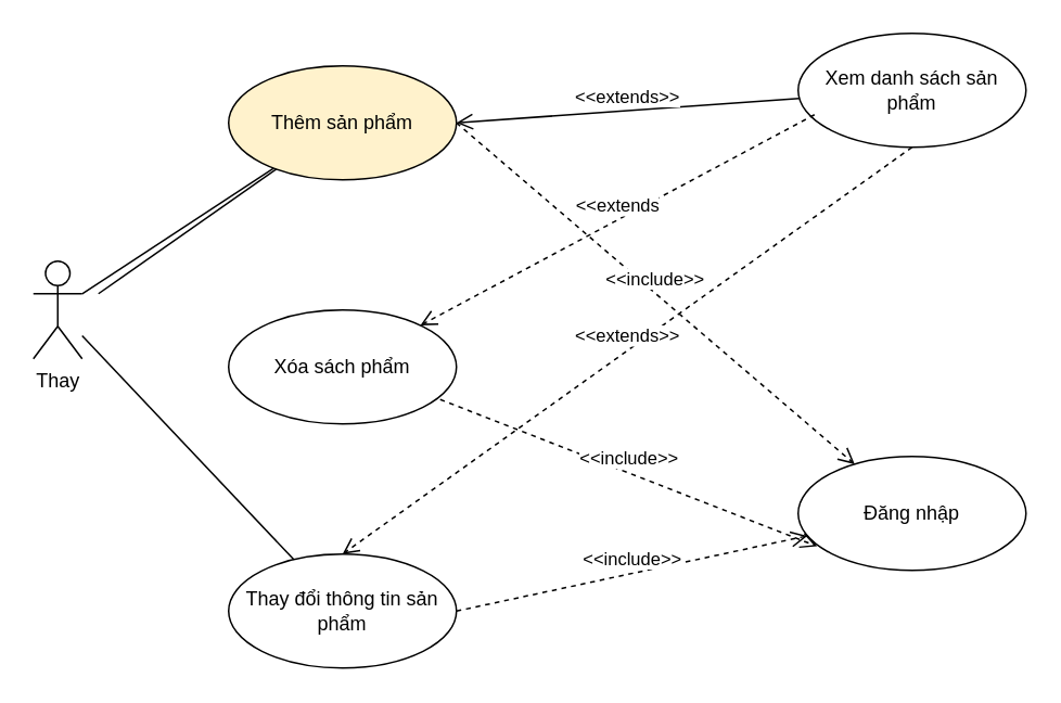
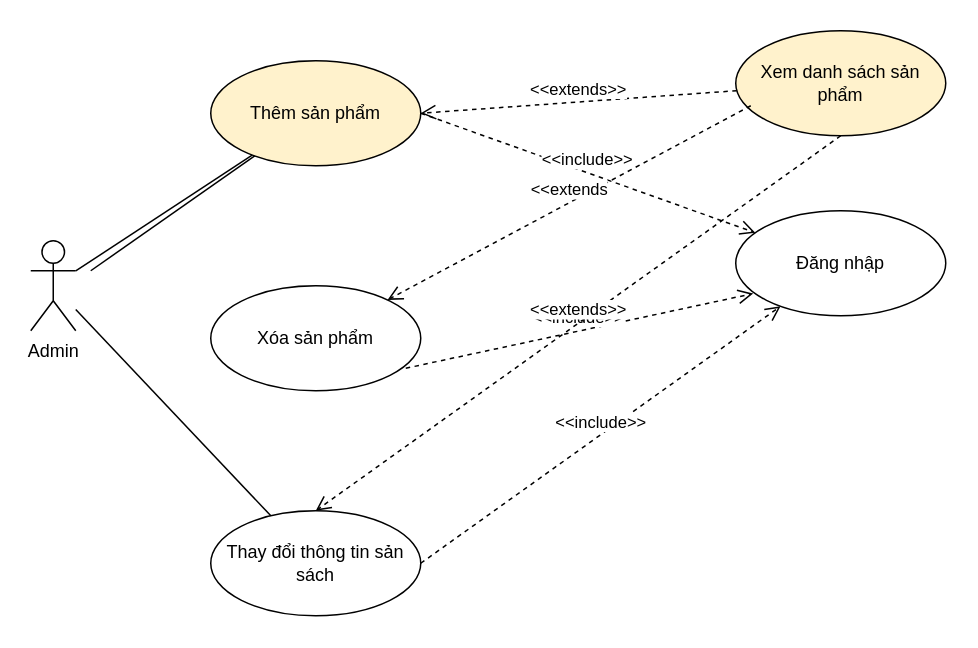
  <mxCell id="0" />
  <mxCell id="1" parent="0" />
- <mxCell id="2" value="Thay" style="shape=umlActor;verticalLabelPosition=bottom;labelBackgroundColor=#ffffff;verticalAlign=top;html=1;outlineConnect=0;" parent="1" vertex="1"><mxGeometry x="20" y="160" width="30" height="60" as="geometry" /></mxCell>
+ <mxCell id="2" value="Admin" style="shape=umlActor;verticalLabelPosition=bottom;labelBackgroundColor=#ffffff;verticalAlign=top;html=1;outlineConnect=0;" parent="1" vertex="1"><mxGeometry x="20" y="160" width="30" height="60" as="geometry" /></mxCell>
  <mxCell id="3" value="Thêm sản phẩm" style="ellipse;whiteSpace=wrap;html=1;fillColor=#fff2cc;" parent="1" vertex="1"><mxGeometry x="140" y="40" width="140" height="70" as="geometry" /></mxCell>
- <mxCell id="4" value="Xóa sách phẩm" style="ellipse;whiteSpace=wrap;html=1;" parent="1" vertex="1"><mxGeometry x="140" y="190" width="140" height="70" as="geometry" /></mxCell>
- <mxCell id="5" value="Thay đổi thông tin sản phẩm" style="ellipse;whiteSpace=wrap;html=1;" parent="1" vertex="1"><mxGeometry x="140" y="340" width="140" height="70" as="geometry" /></mxCell>
- <mxCell id="6" value="Đăng nhập" style="ellipse;whiteSpace=wrap;html=1;" parent="1" vertex="1"><mxGeometry x="490" y="280" width="140" height="70" as="geometry" /></mxCell>
- <mxCell id="7" value="Xem danh sách sản phẩm" style="ellipse;whiteSpace=wrap;html=1;" parent="1" vertex="1"><mxGeometry x="490" y="20" width="140" height="70" as="geometry" /></mxCell>
+ <mxCell id="4" value="Xóa sản phẩm" style="ellipse;whiteSpace=wrap;html=1;" parent="1" vertex="1"><mxGeometry x="140" y="190" width="140" height="70" as="geometry" /></mxCell>
+ <mxCell id="5" value="Thay đổi thông tin sản sách" style="ellipse;whiteSpace=wrap;html=1;" parent="1" vertex="1"><mxGeometry x="140" y="340" width="140" height="70" as="geometry" /></mxCell>
+ <mxCell id="6" value="Đăng nhập" style="ellipse;whiteSpace=wrap;html=1;" parent="1" vertex="1"><mxGeometry x="490" y="140" width="140" height="70" as="geometry" /></mxCell>
+ <mxCell id="7" value="Xem danh sách sản phẩm" style="ellipse;whiteSpace=wrap;html=1;fillColor=#fff2cc;" parent="1" vertex="1"><mxGeometry x="490" y="20" width="140" height="70" as="geometry" /></mxCell>
  <mxCell id="8" value="" style="endArrow=none;html=1;" parent="1" target="3" edge="1"><mxGeometry width="50" height="50" relative="1" as="geometry"><mxPoint x="60" y="180" as="sourcePoint" /><mxPoint x="120" y="130" as="targetPoint" /></mxGeometry></mxCell>
  <mxCell id="9" value="" style="endArrow=none;html=1;" parent="1" source="2" target="3" edge="1"><mxGeometry width="50" height="50" relative="1" as="geometry"><mxPoint x="130" y="250" as="sourcePoint" /><mxPoint x="130" y="225" as="targetPoint" /></mxGeometry></mxCell>
  <mxCell id="10" value="" style="endArrow=none;html=1;" parent="1" source="2" target="5" edge="1"><mxGeometry width="50" height="50" relative="1" as="geometry"><mxPoint x="90" y="300" as="sourcePoint" /><mxPoint x="90" y="225" as="targetPoint" /></mxGeometry></mxCell>
  <mxCell id="11" value="&amp;lt;&amp;lt;include&amp;gt;&amp;gt;" style="html=1;verticalAlign=bottom;endArrow=open;dashed=1;endSize=8;" parent="1" target="6" edge="1"><mxGeometry relative="1" as="geometry"><mxPoint x="280" y="75" as="sourcePoint" /><mxPoint x="360" y="185" as="targetPoint" /></mxGeometry></mxCell>
  <mxCell id="12" value="&amp;lt;&amp;lt;include&amp;gt;&amp;gt;" style="html=1;verticalAlign=bottom;endArrow=open;dashed=1;endSize=8;entryX=0.083;entryY=0.789;entryDx=0;entryDy=0;entryPerimeter=0;" parent="1" target="6" edge="1"><mxGeometry relative="1" as="geometry"><mxPoint x="270" y="245" as="sourcePoint" /><mxPoint x="380" y="135" as="targetPoint" /></mxGeometry></mxCell>
  <mxCell id="13" value="&amp;lt;&amp;lt;include&amp;gt;&amp;gt;" style="html=1;verticalAlign=bottom;endArrow=open;dashed=1;endSize=8;" parent="1" target="6" edge="1"><mxGeometry relative="1" as="geometry"><mxPoint x="280" y="375" as="sourcePoint" /><mxPoint x="490" y="245" as="targetPoint" /></mxGeometry></mxCell>
- <mxCell id="14" value="&amp;lt;&amp;lt;extends&amp;gt;&amp;gt;" style="html=1;verticalAlign=bottom;endArrow=open;dashed=0;endSize=8;entryX=1;entryY=0.5;entryDx=0;entryDy=0;" parent="1" source="7" target="3" edge="1"><mxGeometry relative="1" as="geometry"><mxPoint x="490" y="40" as="sourcePoint" /><mxPoint x="410" y="40" as="targetPoint" /></mxGeometry></mxCell>
+ <mxCell id="14" value="&amp;lt;&amp;lt;extends&amp;gt;&amp;gt;" style="html=1;verticalAlign=bottom;endArrow=open;dashed=1;endSize=8;entryX=1;entryY=0.5;entryDx=0;entryDy=0;" parent="1" source="7" target="3" edge="1"><mxGeometry relative="1" as="geometry"><mxPoint x="490" y="40" as="sourcePoint" /><mxPoint x="410" y="40" as="targetPoint" /></mxGeometry></mxCell>
  <mxCell id="15" value="&amp;lt;&amp;lt;extends" style="html=1;verticalAlign=bottom;endArrow=open;dashed=1;endSize=8;" parent="1" target="4" edge="1"><mxGeometry relative="1" as="geometry"><mxPoint x="500" y="70" as="sourcePoint" /><mxPoint x="420" y="70" as="targetPoint" /></mxGeometry></mxCell>
  <mxCell id="16" value="&amp;lt;&amp;lt;extends&amp;gt;&amp;gt;" style="html=1;verticalAlign=bottom;endArrow=open;dashed=1;endSize=8;entryX=0.5;entryY=0;entryDx=0;entryDy=0;" parent="1" target="5" edge="1"><mxGeometry relative="1" as="geometry"><mxPoint x="560" y="90" as="sourcePoint" /><mxPoint x="480" y="90" as="targetPoint" /></mxGeometry></mxCell>
